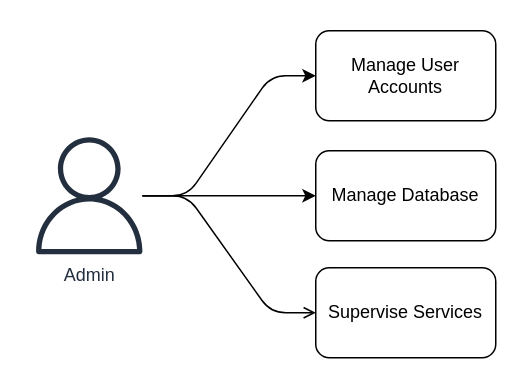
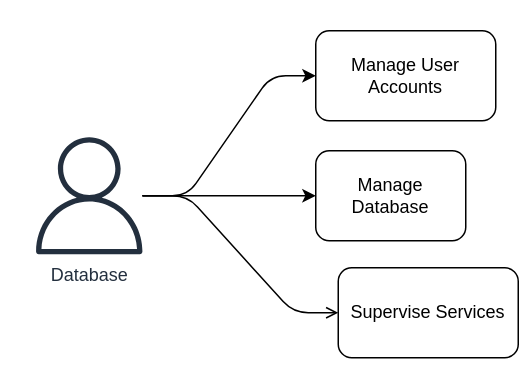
  <mxCell id="0" />
  <mxCell id="1" parent="0" />
  <mxCell id="2" style="edgeStyle=entityRelationEdgeStyle;orthogonalLoop=1;jettySize=auto;html=1;entryX=0;entryY=0.5;entryDx=0;entryDy=0;jumpStyle=none;shadow=0;" parent="1" source="5" target="6" edge="1"><mxGeometry relative="1" as="geometry" /></mxCell>
  <mxCell id="3" style="edgeStyle=entityRelationEdgeStyle;orthogonalLoop=1;jettySize=auto;html=1;entryX=0;entryY=0.5;entryDx=0;entryDy=0;jumpStyle=none;shadow=0;" parent="1" source="5" target="7" edge="1"><mxGeometry relative="1" as="geometry" /></mxCell>
  <mxCell id="4" style="orthogonalLoop=1;jettySize=auto;html=1;entryX=0;entryY=0.5;entryDx=0;entryDy=0;edgeStyle=entityRelationEdgeStyle;elbow=vertical;jumpStyle=none;shadow=0;endArrow=open;" parent="1" source="5" target="8" edge="1"><mxGeometry relative="1" as="geometry" /></mxCell>
- <mxCell id="5" value="Admin" style="outlineConnect=0;fontColor=#232F3E;gradientColor=none;fillColor=#232F3E;strokeColor=none;dashed=0;verticalLabelPosition=bottom;verticalAlign=top;align=center;html=1;fontSize=12;fontStyle=0;aspect=fixed;pointerEvents=1;shape=mxgraph.aws4.user;rounded=1;" parent="1" vertex="1"><mxGeometry x="20" y="91" width="78" height="78" as="geometry" /></mxCell>
+ <mxCell id="5" value="Database" style="outlineConnect=0;fontColor=#232F3E;gradientColor=none;fillColor=#232F3E;strokeColor=none;dashed=0;verticalLabelPosition=bottom;verticalAlign=top;align=center;html=1;fontSize=12;fontStyle=0;aspect=fixed;pointerEvents=1;shape=mxgraph.aws4.user;rounded=1;" parent="1" vertex="1"><mxGeometry x="20" y="91" width="78" height="78" as="geometry" /></mxCell>
  <mxCell id="6" value="Manage User Accounts" style="whiteSpace=wrap;html=1;rounded=1;" parent="1" vertex="1"><mxGeometry x="210" y="20" width="120" height="60" as="geometry" /></mxCell>
- <mxCell id="7" value="Manage Database" style="whiteSpace=wrap;html=1;rounded=1;" parent="1" vertex="1"><mxGeometry x="210" y="100" width="120" height="60" as="geometry" /></mxCell>
- <mxCell id="8" value="Supervise Services" style="whiteSpace=wrap;html=1;rounded=1;" parent="1" vertex="1"><mxGeometry x="210" y="178" width="120" height="60" as="geometry" /></mxCell>
+ <mxCell id="7" value="Manage Database" style="whiteSpace=wrap;html=1;rounded=1;" parent="1" vertex="1"><mxGeometry x="210" y="100" width="100" height="60" as="geometry" /></mxCell>
+ <mxCell id="8" value="Supervise Services" style="whiteSpace=wrap;html=1;rounded=1;" parent="1" vertex="1"><mxGeometry x="225" y="178" width="120" height="60" as="geometry" /></mxCell>
